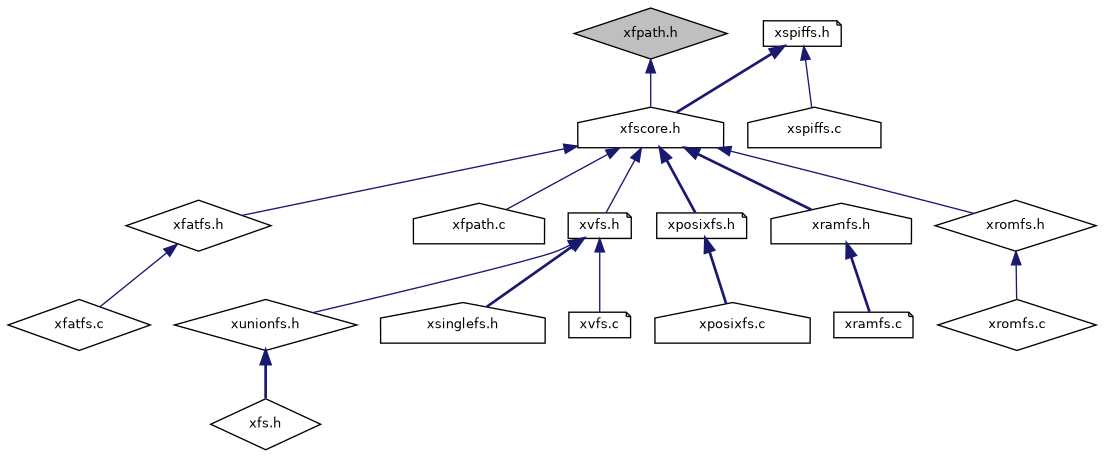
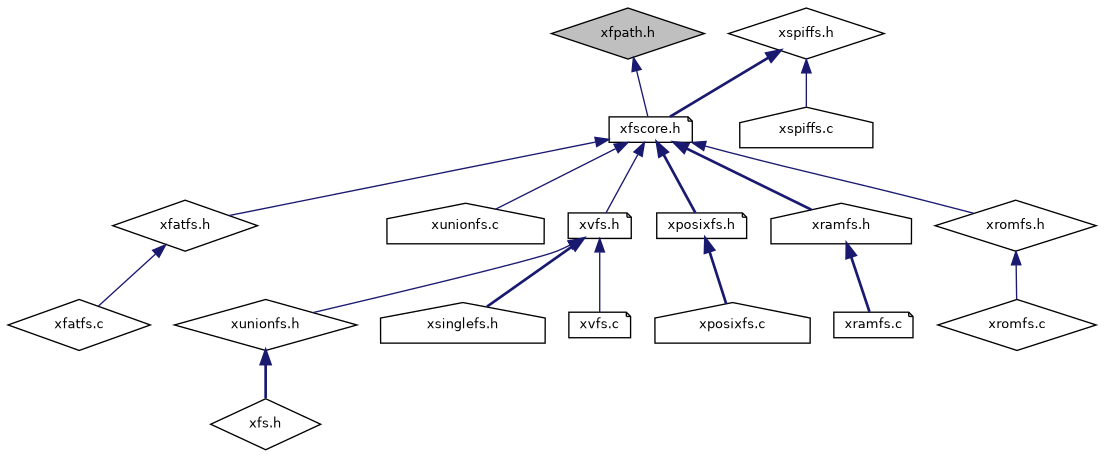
  digraph {
    node [color=black fillcolor=white fontname=Helvetica fontsize=10 shape=diamond style=filled]
    edge [color=midnightblue dir=back fontname=Helvetica fontsize=10 labelfontname=Helvetica labelfontsize=10 style=solid]
    n1 [fillcolor=grey75 fontcolor=black height=0.2 label="xfpath.h" width=0.4]
-   n2 [height=0.2 label="xfscore.h" shape=house width=0.4]
+   n2 [height=0.2 label="xfscore.h" shape=note width=0.4]
    n3 [height=0.2 label="xfatfs.h" width=0.4]
-   n4 [height=0.2 label="xfpath.c" shape=house width=0.4]
+   n4 [height=0.2 label="xunionfs.c" shape=house width=0.4]
    n5 [height=0.2 label="xvfs.h" shape=note width=0.4]
    n6 [height=0.2 label="xposixfs.h" shape=note width=0.4]
    n7 [height=0.2 label="xramfs.h" shape=house width=0.4]
    n8 [height=0.2 label="xromfs.h" width=0.4]
    n9 [height=0.2 label="xfatfs.c" width=0.4]
    n10 [height=0.2 label="xunionfs.h" width=0.4]
    n11 [height=0.2 label="xsinglefs.h" shape=house width=0.4]
    n12 [height=0.2 label="xvfs.c" shape=note width=0.4]
    n13 [height=0.2 label="xposixfs.c" shape=house width=0.4]
    n14 [height=0.2 label="xramfs.c" shape=note width=0.4]
    n15 [height=0.2 label="xromfs.c" width=0.4]
-   n16 [height=0.2 label="xspiffs.h" shape=note width=0.4]
+   n16 [height=0.2 label="xspiffs.h" width=0.4]
    n17 [height=0.2 label="xspiffs.c" shape=house width=0.4]
    n18 [height=0.2 label="xfs.h" width=0.4]
    n1 -> n2
    n2 -> n3
    n2 -> n4
    n2 -> n5
    n2 -> n6 [style=bold]
    n2 -> n7 [style=bold]
    n2 -> n8
    n3 -> n9
    n5 -> n10
    n5 -> n11 [style=bold]
    n5 -> n12
    n6 -> n13 [style=bold]
    n7 -> n14 [style=bold]
    n8 -> n15
    n10 -> n18 [style=bold]
    n16 -> n2 [style=bold]
    n16 -> n17
  }
